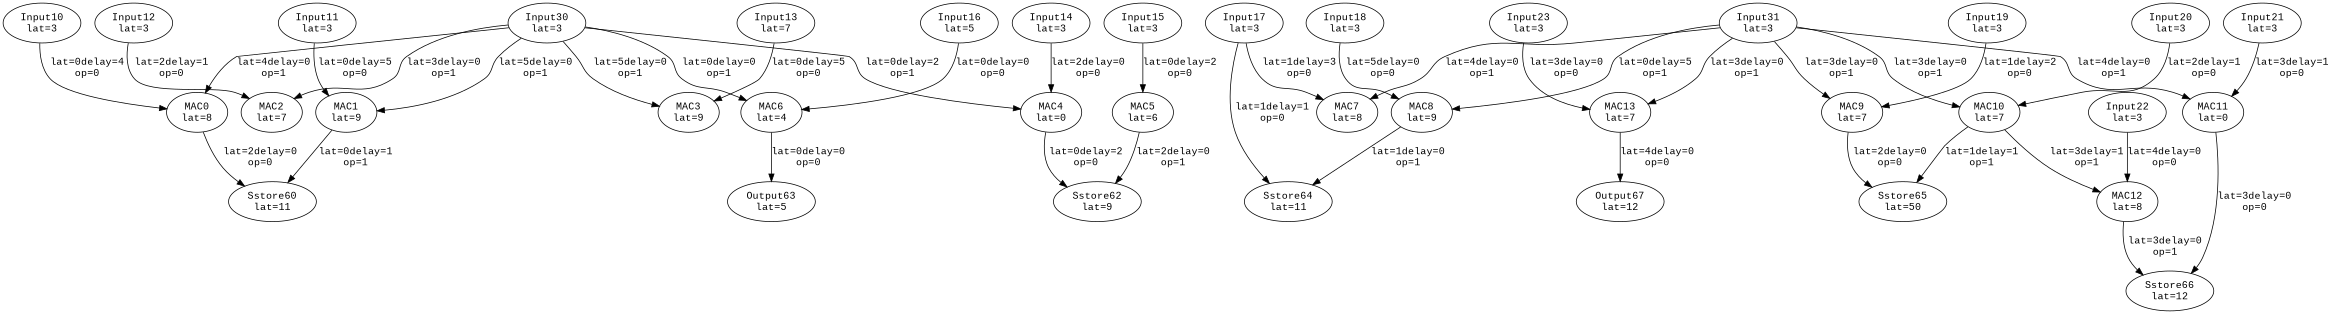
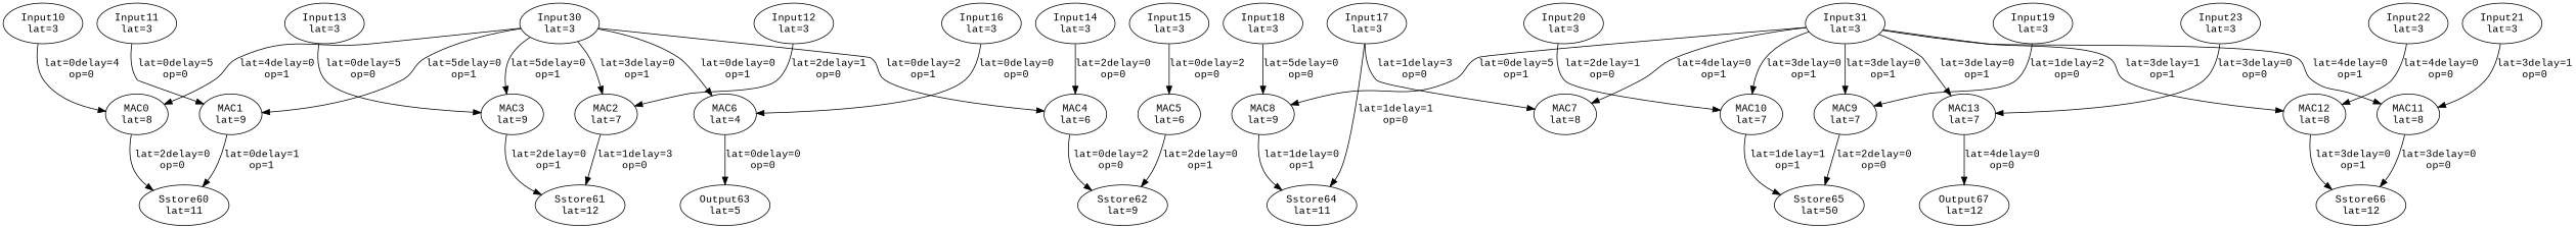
  digraph {
    fontname="Liberation Mono"
    node [fontname="Liberation Mono"]
    edge [fontname="Liberation Mono"]
    Input10 [label="\N\nlat=3"]
    MAC0 [label="\N\nlat=8"]
    Sstore60 [label="\N\nlat=11"]
    Input11 [label="\N\nlat=3"]
    MAC1 [label="\N\nlat=9"]
    Input12 [label="\N\nlat=3"]
    MAC2 [label="\N\nlat=7"]
-   Input13 [label="\N\nlat=7"]
+   Sstore61 [label="\N\nlat=12"]
+   Input13 [label="\N\nlat=3"]
    MAC3 [label="\N\nlat=9"]
    Input14 [label="\N\nlat=3"]
-   MAC4 [label="\N\nlat=0"]
+   MAC4 [label="\N\nlat=6"]
    Sstore62 [label="\N\nlat=9"]
    Input15 [label="\N\nlat=3"]
    MAC5 [label="\N\nlat=6"]
-   Input16 [label="\N\nlat=5"]
+   Input16 [label="\N\nlat=3"]
    MAC6 [label="\N\nlat=4"]
    Output63 [label="\N\nlat=5"]
    Input17 [label="\N\nlat=3"]
    MAC7 [label="\N\nlat=8"]
    Sstore64 [label="\N\nlat=11"]
    Input18 [label="\N\nlat=3"]
    MAC8 [label="\N\nlat=9"]
    Input19 [label="\N\nlat=3"]
    MAC9 [label="\N\nlat=7"]
    Sstore65 [label="\N\nlat=50"]
    Input20 [label="\N\nlat=3"]
    MAC10 [label="\N\nlat=7"]
    Input21 [label="\N\nlat=3"]
-   MAC11 [label="\N\nlat=0"]
+   MAC11 [label="\N\nlat=8"]
    Sstore66 [label="\N\nlat=12"]
    Input22 [label="\N\nlat=3"]
    MAC12 [label="\N\nlat=8"]
    Input23 [label="\N\nlat=3"]
    MAC13 [label="\N\nlat=7"]
    Output67 [label="\N\nlat=12"]
    Input30 [label="\N\nlat=3"]
    Input31 [label="\N\nlat=3"]
    Input10 -> MAC0 [label="lat=0\delay=4\nop=0"]
    MAC0 -> Sstore60 [label="lat=2\delay=0\nop=0"]
    Input11 -> MAC1 [label="lat=0\delay=5\nop=0"]
    MAC1 -> Sstore60 [label="lat=0\delay=1\nop=1"]
    Input12 -> MAC2 [label="lat=2\delay=1\nop=0"]
+   MAC2 -> Sstore61 [label="lat=1\delay=3\nop=0"]
    Input13 -> MAC3 [label="lat=0\delay=5\nop=0"]
+   MAC3 -> Sstore61 [label="lat=2\delay=0\nop=1"]
    Input14 -> MAC4 [label="lat=2\delay=0\nop=0"]
    MAC4 -> Sstore62 [label="lat=0\delay=2\nop=0"]
    Input15 -> MAC5 [label="lat=0\delay=2\nop=0"]
    MAC5 -> Sstore62 [label="lat=2\delay=0\nop=1"]
    Input16 -> MAC6 [label="lat=0\delay=0\nop=0"]
    MAC6 -> Output63 [label="lat=0\delay=0\nop=0"]
    Input17 -> MAC7 [label="lat=1\delay=3\nop=0"]
    Input17 -> Sstore64 [label="lat=1\delay=1\nop=0"]
    Input18 -> MAC8 [label="lat=5\delay=0\nop=0"]
    MAC8 -> Sstore64 [label="lat=1\delay=0\nop=1"]
    Input19 -> MAC9 [label="lat=1\delay=2\nop=0"]
    MAC9 -> Sstore65 [label="lat=2\delay=0\nop=0"]
    Input20 -> MAC10 [label="lat=2\delay=1\nop=0"]
    MAC10 -> Sstore65 [label="lat=1\delay=1\nop=1"]
    Input21 -> MAC11 [label="lat=3\delay=1\nop=0"]
    MAC11 -> Sstore66 [label="lat=3\delay=0\nop=0"]
    Input22 -> MAC12 [label="lat=4\delay=0\nop=0"]
    MAC12 -> Sstore66 [label="lat=3\delay=0\nop=1"]
    Input23 -> MAC13 [label="lat=3\delay=0\nop=0"]
    MAC13 -> Output67 [label="lat=4\delay=0\nop=0"]
    Input30 -> MAC0 [label="lat=4\delay=0\nop=1"]
    Input30 -> MAC1 [label="lat=5\delay=0\nop=1"]
    Input30 -> MAC2 [label="lat=3\delay=0\nop=1"]
    Input30 -> MAC3 [label="lat=5\delay=0\nop=1"]
    Input30 -> MAC4 [label="lat=0\delay=2\nop=1"]
    Input30 -> MAC6 [label="lat=0\delay=0\nop=1"]
    Input31 -> MAC7 [label="lat=4\delay=0\nop=1"]
    Input31 -> MAC8 [label="lat=0\delay=5\nop=1"]
    Input31 -> MAC9 [label="lat=3\delay=0\nop=1"]
    Input31 -> MAC10 [label="lat=3\delay=0\nop=1"]
    Input31 -> MAC11 [label="lat=4\delay=0\nop=1"]
-   MAC10 -> MAC12 [label="lat=3\delay=1\nop=1"]
+   Input31 -> MAC12 [label="lat=3\delay=1\nop=1"]
    Input31 -> MAC13 [label="lat=3\delay=0\nop=1"]
  }
